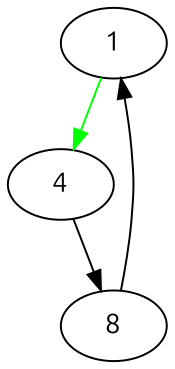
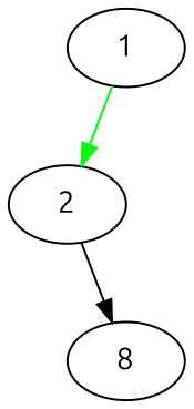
  digraph {
    fontname=Ubuntu
    node [fontname=Ubuntu]
    edge [color=black fontname=Ubuntu]
    n1 [label=1]
-   n2 [label=4]
+   n2 [label=2]
    n3 [label=8]
    n1 -> n2 [color=green]
    n2 -> n3
-   n3 -> n1
  }
